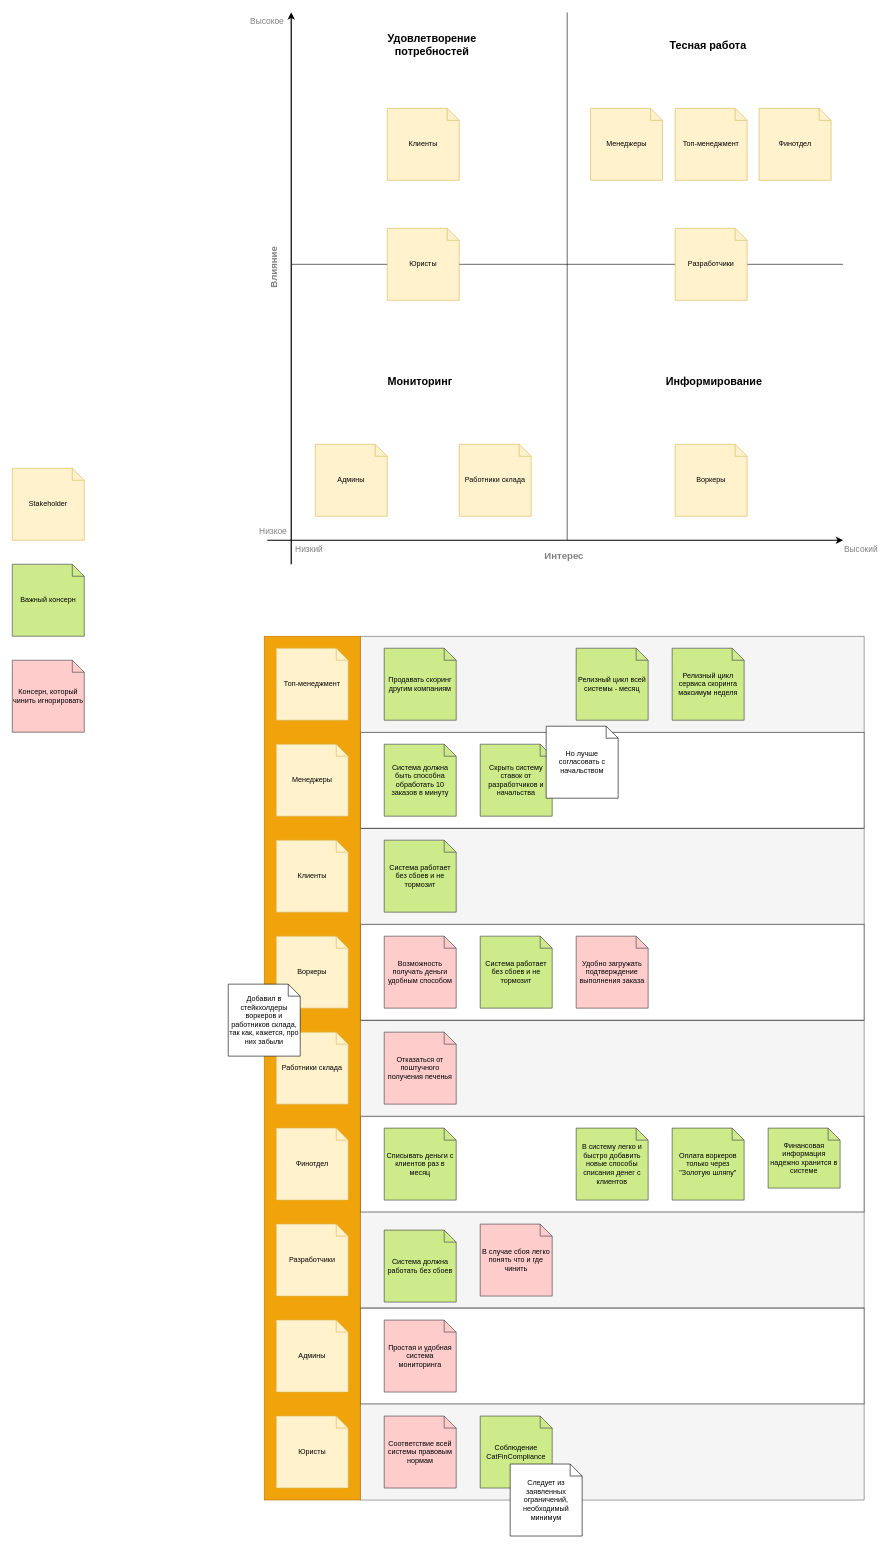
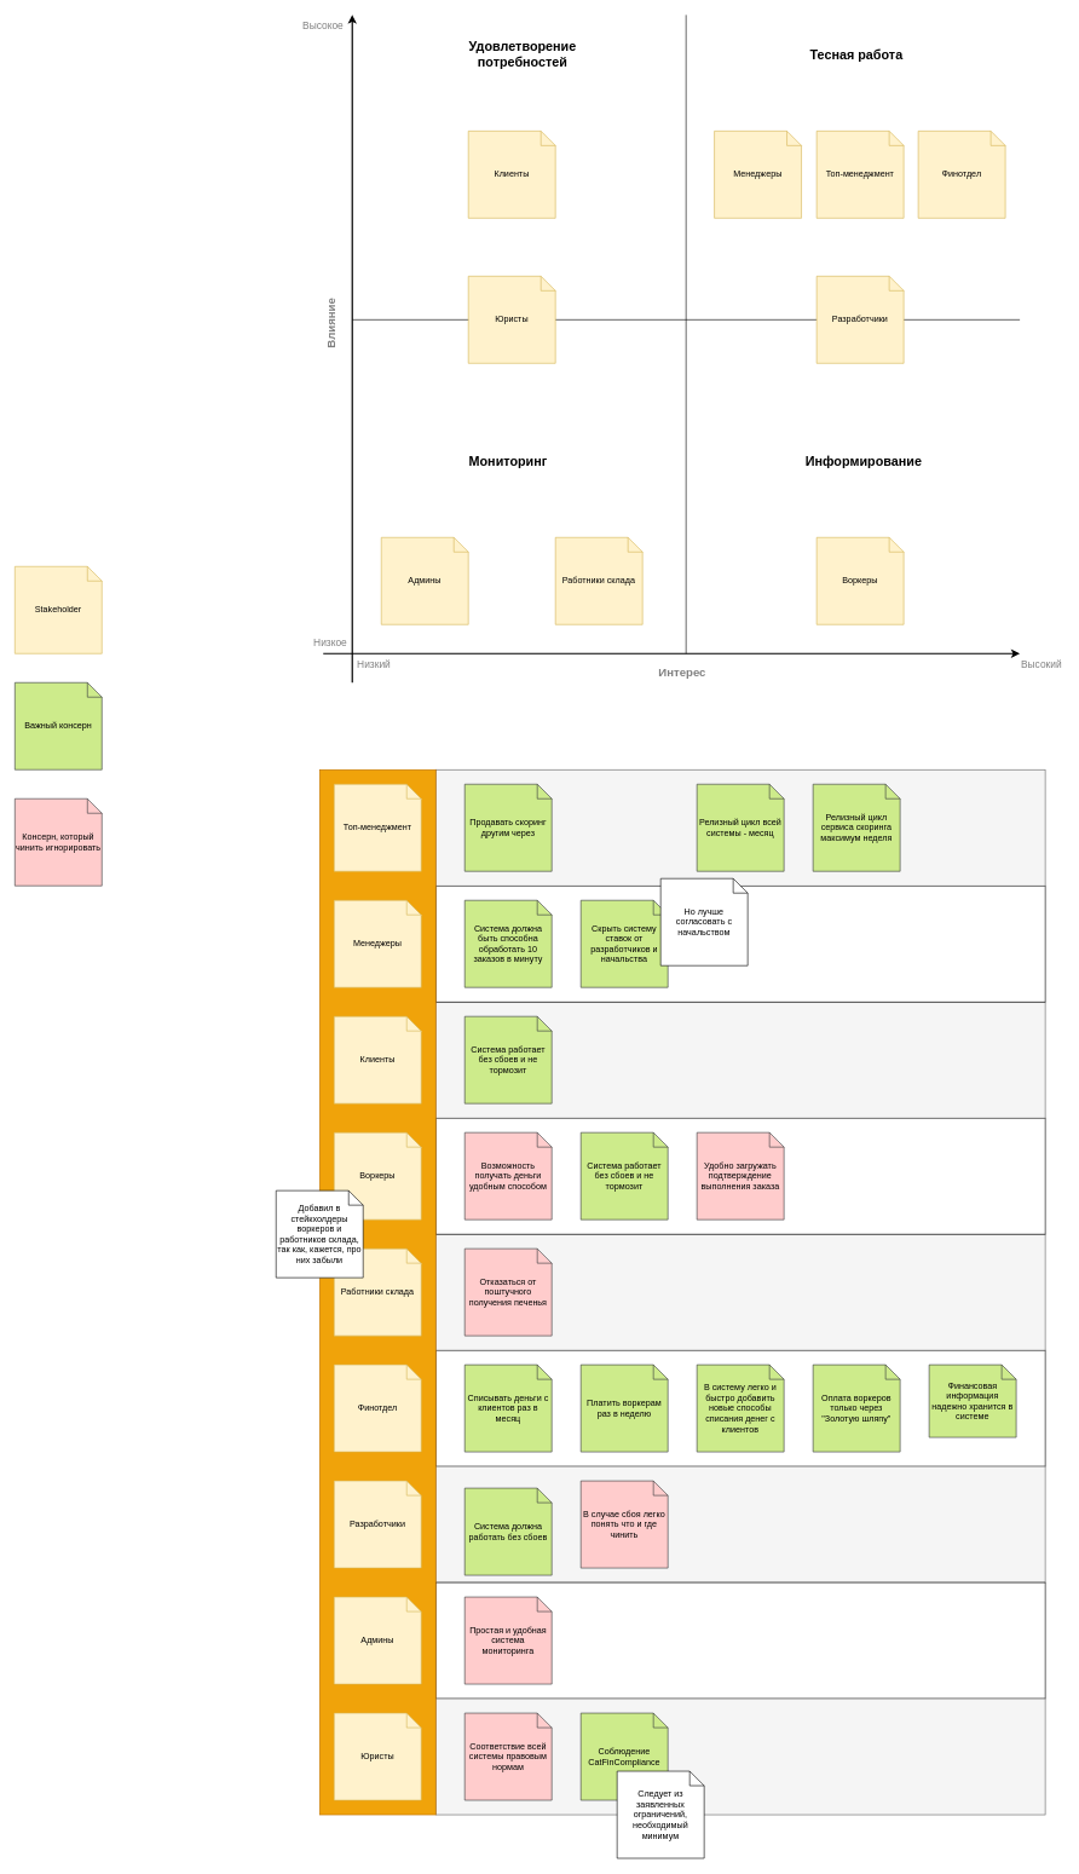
  <mxCell id="0" />
  <mxCell id="1" parent="0" />
  <mxCell id="2" value="" style="rounded=0;whiteSpace=wrap;html=1;fillStyle=auto;" parent="1" vertex="1"><mxGeometry x="600" y="1860" width="840" height="160" as="geometry" /></mxCell>
  <mxCell id="3" value="" style="rounded=0;whiteSpace=wrap;html=1;fillStyle=auto;fillColor=#f5f5f5;fontColor=#333333;strokeColor=#666666;" parent="1" vertex="1"><mxGeometry x="600" y="2020" width="840" height="160" as="geometry" /></mxCell>
  <mxCell id="4" value="" style="rounded=0;whiteSpace=wrap;html=1;fillStyle=auto;" parent="1" vertex="1"><mxGeometry x="600" y="2180" width="840" height="160" as="geometry" /></mxCell>
  <mxCell id="5" value="" style="rounded=0;whiteSpace=wrap;html=1;fillStyle=auto;fillColor=#f5f5f5;fontColor=#333333;strokeColor=#666666;" parent="1" vertex="1"><mxGeometry x="600" y="2340" width="840" height="160" as="geometry" /></mxCell>
  <mxCell id="6" value="" style="rounded=0;whiteSpace=wrap;html=1;fillStyle=auto;fillColor=#f5f5f5;fontColor=#333333;strokeColor=#666666;" parent="1" vertex="1"><mxGeometry x="600" y="1700" width="840" height="160" as="geometry" /></mxCell>
  <mxCell id="7" value="" style="rounded=0;whiteSpace=wrap;html=1;fillStyle=auto;" parent="1" vertex="1"><mxGeometry x="600" y="1540" width="840" height="160" as="geometry" /></mxCell>
  <mxCell id="8" value="" style="rounded=0;whiteSpace=wrap;html=1;fillColor=#f5f5f5;fontColor=#333333;strokeColor=#666666;" parent="1" vertex="1"><mxGeometry x="600" y="1380" width="840" height="160" as="geometry" /></mxCell>
  <mxCell id="9" value="" style="rounded=0;whiteSpace=wrap;html=1;" parent="1" vertex="1"><mxGeometry x="600" y="1220" width="840" height="160" as="geometry" /></mxCell>
  <mxCell id="10" value="" style="rounded=0;whiteSpace=wrap;html=1;fillColor=#f5f5f5;fontColor=#333333;strokeColor=#666666;" parent="1" vertex="1"><mxGeometry x="600" y="1060" width="840" height="160" as="geometry" /></mxCell>
  <mxCell id="11" value="" style="rounded=0;whiteSpace=wrap;html=1;fillColor=#f0a30a;strokeColor=#BD7000;fontColor=#000000;" parent="1" vertex="1"><mxGeometry x="440" y="1060" width="160" height="1440" as="geometry" /></mxCell>
  <mxCell id="12" value="Stakeholder" style="shape=note;size=20;whiteSpace=wrap;html=1;fillColor=#fff2cc;strokeColor=#d6b656;" parent="1" vertex="1"><mxGeometry x="20" y="780" width="120" height="120" as="geometry" /></mxCell>
  <mxCell id="13" value="Топ-менеджмент" style="shape=note;size=20;whiteSpace=wrap;html=1;fillColor=#fff2cc;strokeColor=#d6b656;" parent="1" vertex="1"><mxGeometry x="460" y="1080" width="120" height="120" as="geometry" /></mxCell>
  <mxCell id="14" value="Менеджеры" style="shape=note;size=20;whiteSpace=wrap;html=1;fillColor=#fff2cc;strokeColor=#d6b656;" parent="1" vertex="1"><mxGeometry x="460" y="1240" width="120" height="120" as="geometry" /></mxCell>
  <mxCell id="15" value="Финотдел" style="shape=note;size=20;whiteSpace=wrap;html=1;fillColor=#fff2cc;strokeColor=#d6b656;" parent="1" vertex="1"><mxGeometry x="460" y="1880" width="120" height="120" as="geometry" /></mxCell>
  <mxCell id="16" value="Разработчики" style="shape=note;size=20;whiteSpace=wrap;html=1;fillColor=#fff2cc;strokeColor=#d6b656;" parent="1" vertex="1"><mxGeometry x="460" y="2040" width="120" height="120" as="geometry" /></mxCell>
  <mxCell id="17" value="Админы" style="shape=note;size=20;whiteSpace=wrap;html=1;fillColor=#fff2cc;strokeColor=#d6b656;" parent="1" vertex="1"><mxGeometry x="460" y="2200" width="120" height="120" as="geometry" /></mxCell>
  <mxCell id="18" value="Юристы" style="shape=note;size=20;whiteSpace=wrap;html=1;fillColor=#fff2cc;strokeColor=#d6b656;" parent="1" vertex="1"><mxGeometry x="460" y="2360" width="120" height="120" as="geometry" /></mxCell>
  <mxCell id="19" value="Клиенты" style="shape=note;size=20;whiteSpace=wrap;html=1;fillColor=#fff2cc;strokeColor=#d6b656;" parent="1" vertex="1"><mxGeometry x="460" y="1400" width="120" height="120" as="geometry" /></mxCell>
  <mxCell id="20" value="Работники склада" style="shape=note;size=20;whiteSpace=wrap;html=1;fillColor=#fff2cc;strokeColor=#d6b656;" parent="1" vertex="1"><mxGeometry x="460" y="1720" width="120" height="120" as="geometry" /></mxCell>
  <mxCell id="21" value="Воркеры" style="shape=note;size=20;whiteSpace=wrap;html=1;fillColor=#fff2cc;strokeColor=#d6b656;" parent="1" vertex="1"><mxGeometry x="460" y="1560" width="120" height="120" as="geometry" /></mxCell>
  <mxCell id="22" value="Важный консерн" style="shape=note;size=20;whiteSpace=wrap;html=1;fillColor=#cdeb8b;strokeColor=#36393d;" parent="1" vertex="1"><mxGeometry x="20" y="940" width="120" height="120" as="geometry" /></mxCell>
  <mxCell id="23" value="Консерн, который чинить игнорировать" style="shape=note;size=20;whiteSpace=wrap;html=1;fillColor=#ffcccc;strokeColor=#36393d;" parent="1" vertex="1"><mxGeometry x="20" y="1100" width="120" height="120" as="geometry" /></mxCell>
- <mxCell id="24" value="Продавать скоринг другим компаниям" style="shape=note;size=20;whiteSpace=wrap;html=1;fillColor=#cdeb8b;strokeColor=#36393d;" parent="1" vertex="1"><mxGeometry x="640" y="1080" width="120" height="120" as="geometry" /></mxCell>
+ <mxCell id="24" value="Продавать скоринг другим через" style="shape=note;size=20;whiteSpace=wrap;html=1;fillColor=#cdeb8b;strokeColor=#36393d;" parent="1" vertex="1"><mxGeometry x="640" y="1080" width="120" height="120" as="geometry" /></mxCell>
  <mxCell id="25" value="Добавил в стейкхолдеры воркеров и работников склада, так как, кажется, про них забыли" style="shape=note;size=20;whiteSpace=wrap;html=1;" parent="1" vertex="1"><mxGeometry x="380" y="1640" width="120" height="120" as="geometry" /></mxCell>
  <mxCell id="26" value="Релизный цикл всей системы - месяц" style="shape=note;size=20;whiteSpace=wrap;html=1;fillColor=#cdeb8b;strokeColor=#36393d;" parent="1" vertex="1"><mxGeometry x="960" y="1080" width="120" height="120" as="geometry" /></mxCell>
  <mxCell id="27" value="Релизный цикл сервиса скоринга максимум неделя" style="shape=note;size=20;whiteSpace=wrap;html=1;fillColor=#cdeb8b;strokeColor=#36393d;" parent="1" vertex="1"><mxGeometry x="1120" y="1080" width="120" height="120" as="geometry" /></mxCell>
  <mxCell id="28" value="Система должна быть способна обработать 10 заказов в минуту" style="shape=note;size=20;whiteSpace=wrap;html=1;fillColor=#cdeb8b;strokeColor=#36393d;" parent="1" vertex="1"><mxGeometry x="640" y="1240" width="120" height="120" as="geometry" /></mxCell>
  <mxCell id="29" value="Скрыть систему ставок от разработчиков и начальства" style="shape=note;size=20;whiteSpace=wrap;html=1;fillColor=#CDEB8B;strokeColor=#36393d;" parent="1" vertex="1"><mxGeometry x="800" y="1240" width="120" height="120" as="geometry" /></mxCell>
  <mxCell id="30" value="Но лучше согласовать с начальством" style="shape=note;size=20;whiteSpace=wrap;html=1;" parent="1" vertex="1"><mxGeometry x="910" y="1210" width="120" height="120" as="geometry" /></mxCell>
  <mxCell id="31" value="Оплата воркеров только через &quot;Золотую шляпу&quot;" style="shape=note;size=20;whiteSpace=wrap;html=1;fillColor=#cdeb8b;strokeColor=#36393d;" parent="1" vertex="1"><mxGeometry x="1120" y="1880" width="120" height="120" as="geometry" /></mxCell>
  <mxCell id="32" value="Списывать деньги с клиентов раз в месяц" style="shape=note;size=20;whiteSpace=wrap;html=1;fillColor=#cdeb8b;strokeColor=#36393d;" parent="1" vertex="1"><mxGeometry x="640" y="1880" width="120" height="120" as="geometry" /></mxCell>
+ <mxCell id="33" value="Платить воркерам раз в неделю" style="shape=note;size=20;whiteSpace=wrap;html=1;fillColor=#cdeb8b;strokeColor=#36393d;" parent="1" vertex="1"><mxGeometry x="800" y="1880" width="120" height="120" as="geometry" /></mxCell>
  <mxCell id="34" value="В систему легко и быстро добавить новые способы списания денег с клиентов" style="shape=note;size=20;whiteSpace=wrap;html=1;fillColor=#cdeb8b;strokeColor=#36393d;" parent="1" vertex="1"><mxGeometry x="960" y="1880" width="120" height="120" as="geometry" /></mxCell>
  <mxCell id="35" value="Финансовая информация надежно хранится в системе" style="shape=note;size=20;whiteSpace=wrap;html=1;fillColor=#cdeb8b;strokeColor=#36393d;" parent="1" vertex="1"><mxGeometry x="1280" y="1880" width="120" height="100" as="geometry" /></mxCell>
  <mxCell id="36" value="Система должна работать без сбоев" style="shape=note;size=20;whiteSpace=wrap;html=1;fillColor=#cdeb8b;strokeColor=#36393d;" parent="1" vertex="1"><mxGeometry x="640" y="2050" width="120" height="120" as="geometry" /></mxCell>
  <mxCell id="37" value="В случае сбоя легко понять что и где чинить" style="shape=note;size=20;whiteSpace=wrap;html=1;fillColor=#ffcccc;strokeColor=#36393d;" parent="1" vertex="1"><mxGeometry x="800" y="2040" width="120" height="120" as="geometry" /></mxCell>
  <mxCell id="38" value="Простая и удобная система мониторинга" style="shape=note;size=20;whiteSpace=wrap;html=1;fillColor=#ffcccc;strokeColor=#36393d;" parent="1" vertex="1"><mxGeometry x="640" y="2200" width="120" height="120" as="geometry" /></mxCell>
  <mxCell id="39" value="Соответствие всей системы правовым нормам" style="shape=note;size=20;whiteSpace=wrap;html=1;fillColor=#ffcccc;strokeColor=#36393d;" parent="1" vertex="1"><mxGeometry x="640" y="2360" width="120" height="120" as="geometry" /></mxCell>
  <mxCell id="40" value="Система работает без сбоев и не тормозит" style="shape=note;size=20;whiteSpace=wrap;html=1;fillColor=#cdeb8b;strokeColor=#36393d;" parent="1" vertex="1"><mxGeometry x="640" y="1400" width="120" height="120" as="geometry" /></mxCell>
  <mxCell id="41" value="Возможность получать деньги удобным способом" style="shape=note;size=20;whiteSpace=wrap;html=1;fillColor=#ffcccc;strokeColor=#36393d;" parent="1" vertex="1"><mxGeometry x="640" y="1560" width="120" height="120" as="geometry" /></mxCell>
  <mxCell id="42" value="Соблюдение CatFinCompliance" style="shape=note;size=20;whiteSpace=wrap;html=1;fillColor=#cdeb8b;strokeColor=#36393d;" parent="1" vertex="1"><mxGeometry x="800" y="2360" width="120" height="120" as="geometry" /></mxCell>
  <mxCell id="43" value="Следует из заявленных ограничений, необходимый минимум" style="shape=note;size=20;whiteSpace=wrap;html=1;" parent="1" vertex="1"><mxGeometry x="850" y="2440" width="120" height="120" as="geometry" /></mxCell>
  <mxCell id="44" value="Удобно загружать подтверждение выполнения заказа" style="shape=note;size=20;whiteSpace=wrap;html=1;fillColor=#ffcccc;strokeColor=#36393d;" parent="1" vertex="1"><mxGeometry x="960" y="1560" width="120" height="120" as="geometry" /></mxCell>
  <mxCell id="45" value="Система работает без сбоев и не тормозит" style="shape=note;size=20;whiteSpace=wrap;html=1;fillColor=#cdeb8b;strokeColor=#36393d;" parent="1" vertex="1"><mxGeometry x="800" y="1560" width="120" height="120" as="geometry" /></mxCell>
  <mxCell id="46" value="Отказаться от поштучного получения печенья" style="shape=note;size=20;whiteSpace=wrap;html=1;fillColor=#ffcccc;strokeColor=#36393d;" parent="1" vertex="1"><mxGeometry x="640" y="1720" width="120" height="120" as="geometry" /></mxCell>
  <mxCell id="47" value="" style="endArrow=classic;html=1;rounded=0;strokeWidth=2;movable=1;resizable=1;rotatable=1;deletable=1;editable=1;locked=0;connectable=1;" edge="1" parent="1"><mxGeometry width="50" height="50" relative="1" as="geometry"><mxPoint x="485" y="940" as="sourcePoint" /><mxPoint x="485" y="20" as="targetPoint" /></mxGeometry></mxCell>
  <mxCell id="48" value="" style="endArrow=classic;html=1;rounded=0;strokeWidth=2;movable=1;resizable=1;rotatable=1;deletable=1;editable=1;locked=0;connectable=1;" edge="1" parent="1"><mxGeometry width="50" height="50" relative="1" as="geometry"><mxPoint x="445" y="900" as="sourcePoint" /><mxPoint x="1405" y="900" as="targetPoint" /></mxGeometry></mxCell>
  <mxCell id="49" value="" style="endArrow=none;html=1;rounded=0;movable=1;resizable=1;rotatable=1;deletable=1;editable=1;locked=0;connectable=1;" edge="1" parent="1"><mxGeometry width="50" height="50" relative="1" as="geometry"><mxPoint x="945" y="900" as="sourcePoint" /><mxPoint x="945" y="20" as="targetPoint" /></mxGeometry></mxCell>
  <mxCell id="50" value="" style="endArrow=none;html=1;rounded=0;movable=1;resizable=1;rotatable=1;deletable=1;editable=1;locked=0;connectable=1;" edge="1" parent="1"><mxGeometry width="50" height="50" relative="1" as="geometry"><mxPoint x="485" y="440" as="sourcePoint" /><mxPoint x="1405" y="440" as="targetPoint" /></mxGeometry></mxCell>
  <mxCell id="51" value="Высокий" style="text;html=1;strokeColor=none;fillColor=none;align=center;verticalAlign=middle;whiteSpace=wrap;rounded=0;fontSize=14;fontColor=#808080;movable=1;resizable=1;rotatable=1;deletable=1;editable=1;locked=0;connectable=1;" vertex="1" parent="1"><mxGeometry x="1405" y="900" width="60" height="30" as="geometry" /></mxCell>
  <mxCell id="52" value="Высокое" style="text;html=1;strokeColor=none;fillColor=none;align=center;verticalAlign=middle;whiteSpace=wrap;rounded=0;fontSize=14;fontColor=#808080;movable=1;resizable=1;rotatable=1;deletable=1;editable=1;locked=0;connectable=1;" vertex="1" parent="1"><mxGeometry x="415" y="20" width="60" height="30" as="geometry" /></mxCell>
  <mxCell id="53" value="Низкое" style="text;html=1;strokeColor=none;fillColor=none;align=center;verticalAlign=middle;whiteSpace=wrap;rounded=0;fontSize=14;fontColor=#808080;movable=1;resizable=1;rotatable=1;deletable=1;editable=1;locked=0;connectable=1;" vertex="1" parent="1"><mxGeometry x="425" y="870" width="60" height="30" as="geometry" /></mxCell>
  <mxCell id="54" value="Низкий" style="text;html=1;strokeColor=none;fillColor=none;align=center;verticalAlign=middle;whiteSpace=wrap;rounded=0;fontSize=14;fontColor=#808080;movable=1;resizable=1;rotatable=1;deletable=1;editable=1;locked=0;connectable=1;" vertex="1" parent="1"><mxGeometry x="485" y="900" width="60" height="30" as="geometry" /></mxCell>
  <mxCell id="55" value="Влияние" style="text;html=1;strokeColor=none;fillColor=none;align=center;verticalAlign=middle;whiteSpace=wrap;rounded=0;strokeWidth=1;fontStyle=1;fontSize=16;fontColor=#808080;rotation=-90;movable=1;resizable=1;rotatable=1;deletable=1;editable=1;locked=0;connectable=1;" vertex="1" parent="1"><mxGeometry x="380" y="430" width="150" height="30" as="geometry" /></mxCell>
  <mxCell id="56" value="Интерес" style="text;html=1;strokeColor=none;fillColor=none;align=center;verticalAlign=middle;whiteSpace=wrap;rounded=0;strokeWidth=1;fontStyle=1;fontSize=16;fontColor=#808080;rotation=0;movable=1;resizable=1;rotatable=1;deletable=1;editable=1;locked=0;connectable=1;" vertex="1" parent="1"><mxGeometry x="865" y="910" width="150" height="30" as="geometry" /></mxCell>
  <mxCell id="57" value="Мониторинг" style="text;html=1;strokeColor=none;fillColor=none;align=center;verticalAlign=middle;whiteSpace=wrap;rounded=0;fontSize=18;fontStyle=1;movable=1;resizable=1;rotatable=1;deletable=1;editable=1;locked=0;connectable=1;" vertex="1" parent="1"><mxGeometry x="630" y="620" width="140" height="30" as="geometry" /></mxCell>
  <mxCell id="58" value="Информирование" style="text;html=1;strokeColor=none;fillColor=none;align=center;verticalAlign=middle;whiteSpace=wrap;rounded=0;fontSize=18;fontStyle=1;movable=1;resizable=1;rotatable=1;deletable=1;editable=1;locked=0;connectable=1;" vertex="1" parent="1"><mxGeometry x="1100" y="620" width="180" height="30" as="geometry" /></mxCell>
  <mxCell id="59" value="Тесная работа" style="text;html=1;strokeColor=none;fillColor=none;align=center;verticalAlign=middle;whiteSpace=wrap;rounded=0;fontSize=18;fontStyle=1;movable=1;resizable=1;rotatable=1;deletable=1;editable=1;locked=0;connectable=1;" vertex="1" parent="1"><mxGeometry x="1090" y="60" width="180" height="30" as="geometry" /></mxCell>
  <mxCell id="60" value="Удовлетворение потребностей" style="text;html=1;strokeColor=none;fillColor=none;align=center;verticalAlign=middle;whiteSpace=wrap;rounded=0;fontSize=18;fontStyle=1;movable=1;resizable=1;rotatable=1;deletable=1;editable=1;locked=0;connectable=1;" vertex="1" parent="1"><mxGeometry x="630" y="60" width="180" height="30" as="geometry" /></mxCell>
  <mxCell id="61" value="Топ-менеджмент" style="shape=note;size=20;whiteSpace=wrap;html=1;fillColor=#fff2cc;strokeColor=#d6b656;movable=1;resizable=1;rotatable=1;deletable=1;editable=1;locked=0;connectable=1;" vertex="1" parent="1"><mxGeometry x="1125" y="180" width="120" height="120" as="geometry" /></mxCell>
  <mxCell id="62" value="Менеджеры" style="shape=note;size=20;whiteSpace=wrap;html=1;fillColor=#fff2cc;strokeColor=#d6b656;movable=1;resizable=1;rotatable=1;deletable=1;editable=1;locked=0;connectable=1;" vertex="1" parent="1"><mxGeometry x="984" y="180" width="120" height="120" as="geometry" /></mxCell>
  <mxCell id="63" value="Финотдел" style="shape=note;size=20;whiteSpace=wrap;html=1;fillColor=#fff2cc;strokeColor=#d6b656;movable=1;resizable=1;rotatable=1;deletable=1;editable=1;locked=0;connectable=1;" vertex="1" parent="1"><mxGeometry x="1265" y="180" width="120" height="120" as="geometry" /></mxCell>
  <mxCell id="64" value="Разработчики" style="shape=note;size=20;whiteSpace=wrap;html=1;fillColor=#fff2cc;strokeColor=#d6b656;movable=1;resizable=1;rotatable=1;deletable=1;editable=1;locked=0;connectable=1;" vertex="1" parent="1"><mxGeometry x="1125" y="380" width="120" height="120" as="geometry" /></mxCell>
  <mxCell id="65" value="Админы" style="shape=note;size=20;whiteSpace=wrap;html=1;fillColor=#fff2cc;strokeColor=#d6b656;movable=1;resizable=1;rotatable=1;deletable=1;editable=1;locked=0;connectable=1;" vertex="1" parent="1"><mxGeometry x="525" y="740" width="120" height="120" as="geometry" /></mxCell>
  <mxCell id="66" value="Юристы" style="shape=note;size=20;whiteSpace=wrap;html=1;fillColor=#fff2cc;strokeColor=#d6b656;movable=1;resizable=1;rotatable=1;deletable=1;editable=1;locked=0;connectable=1;" vertex="1" parent="1"><mxGeometry x="645" y="380" width="120" height="120" as="geometry" /></mxCell>
  <mxCell id="67" value="Клиенты" style="shape=note;size=20;whiteSpace=wrap;html=1;fillColor=#fff2cc;strokeColor=#d6b656;movable=1;resizable=1;rotatable=1;deletable=1;editable=1;locked=0;connectable=1;" vertex="1" parent="1"><mxGeometry x="645" y="180" width="120" height="120" as="geometry" /></mxCell>
  <mxCell id="68" value="Работники склада" style="shape=note;size=20;whiteSpace=wrap;html=1;fillColor=#fff2cc;strokeColor=#d6b656;movable=1;resizable=1;rotatable=1;deletable=1;editable=1;locked=0;connectable=1;" vertex="1" parent="1"><mxGeometry x="765" y="740" width="120" height="120" as="geometry" /></mxCell>
  <mxCell id="69" value="Воркеры" style="shape=note;size=20;whiteSpace=wrap;html=1;fillColor=#fff2cc;strokeColor=#d6b656;movable=1;resizable=1;rotatable=1;deletable=1;editable=1;locked=0;connectable=1;" vertex="1" parent="1"><mxGeometry x="1125" y="740" width="120" height="120" as="geometry" /></mxCell>
